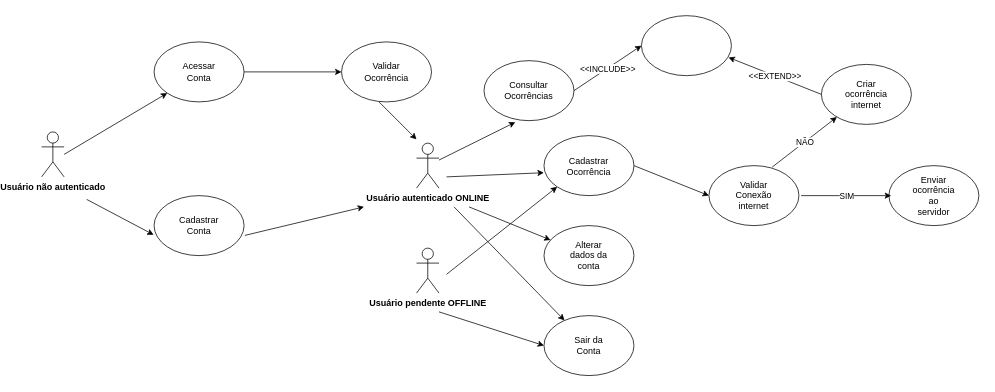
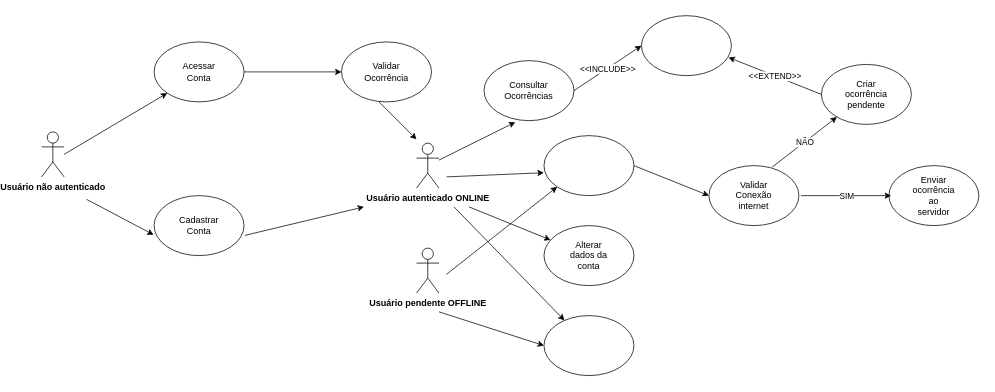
  <mxCell id="0" />
  <mxCell id="1" parent="0" />
  <mxCell id="2" value="Usuário não autenticado" style="shape=umlActor;verticalLabelPosition=bottom;verticalAlign=top;html=1;outlineConnect=0;fontStyle=1" vertex="1" parent="1"><mxGeometry x="20" y="175" width="30" height="60" as="geometry" /></mxCell>
  <mxCell id="3" value="" style="ellipse;whiteSpace=wrap;html=1;" vertex="1" parent="1"><mxGeometry x="170" y="55" width="120" height="80" as="geometry" /></mxCell>
  <mxCell id="4" value="" style="endArrow=classic;html=1;rounded=0;entryX=0;entryY=1;entryDx=0;entryDy=0;" edge="1" parent="1" target="3"><mxGeometry width="50" height="50" relative="1" as="geometry"><mxPoint x="50" y="205" as="sourcePoint" /><mxPoint x="140" y="135" as="targetPoint" /></mxGeometry></mxCell>
  <mxCell id="5" value="Acessar Conta" style="text;html=1;strokeColor=none;fillColor=none;align=center;verticalAlign=middle;whiteSpace=wrap;rounded=0;" vertex="1" parent="1"><mxGeometry x="200" y="80" width="60" height="30" as="geometry" /></mxCell>
  <mxCell id="6" value="" style="ellipse;whiteSpace=wrap;html=1;" vertex="1" parent="1"><mxGeometry x="170" y="260" width="120" height="80" as="geometry" /></mxCell>
  <mxCell id="7" value="Cadastrar Conta" style="text;html=1;strokeColor=none;fillColor=none;align=center;verticalAlign=middle;whiteSpace=wrap;rounded=0;" vertex="1" parent="1"><mxGeometry x="200" y="285" width="60" height="30" as="geometry" /></mxCell>
  <mxCell id="8" value="" style="ellipse;whiteSpace=wrap;html=1;" vertex="1" parent="1"><mxGeometry x="420" y="55" width="120" height="80" as="geometry" /></mxCell>
  <mxCell id="9" value="Validar Ocorrência" style="text;html=1;strokeColor=none;fillColor=none;align=center;verticalAlign=middle;whiteSpace=wrap;rounded=0;" vertex="1" parent="1"><mxGeometry x="450" y="80" width="60" height="30" as="geometry" /></mxCell>
  <mxCell id="10" value="Usuário autenticado ONLINE" style="shape=umlActor;verticalLabelPosition=bottom;verticalAlign=top;html=1;outlineConnect=0;fontStyle=1" vertex="1" parent="1"><mxGeometry x="520" y="190" width="30" height="60" as="geometry" /></mxCell>
  <mxCell id="11" value="" style="endArrow=classic;html=1;rounded=0;exitX=1;exitY=0.5;exitDx=0;exitDy=0;entryX=0;entryY=0.5;entryDx=0;entryDy=0;" edge="1" parent="1" source="3" target="8"><mxGeometry width="50" height="50" relative="1" as="geometry"><mxPoint x="300" y="125" as="sourcePoint" /><mxPoint x="350" y="75" as="targetPoint" /></mxGeometry></mxCell>
  <mxCell id="12" value="" style="endArrow=classic;html=1;rounded=0;entryX=-0.005;entryY=0.653;entryDx=0;entryDy=0;entryPerimeter=0;" edge="1" parent="1" target="6"><mxGeometry width="50" height="50" relative="1" as="geometry"><mxPoint x="80" y="265" as="sourcePoint" /><mxPoint x="110" y="315" as="targetPoint" /></mxGeometry></mxCell>
  <mxCell id="13" value="" style="endArrow=classic;html=1;rounded=0;" edge="1" parent="1"><mxGeometry width="50" height="50" relative="1" as="geometry"><mxPoint x="470" y="135" as="sourcePoint" /><mxPoint x="520" y="185" as="targetPoint" /></mxGeometry></mxCell>
  <mxCell id="14" value="" style="endArrow=classic;html=1;rounded=0;exitX=1.009;exitY=0.663;exitDx=0;exitDy=0;exitPerimeter=0;" edge="1" parent="1" source="6"><mxGeometry width="50" height="50" relative="1" as="geometry"><mxPoint x="400" y="335" as="sourcePoint" /><mxPoint x="450" y="275" as="targetPoint" /></mxGeometry></mxCell>
  <mxCell id="15" value="" style="ellipse;whiteSpace=wrap;html=1;" vertex="1" parent="1"><mxGeometry x="610" y="80" width="120" height="80" as="geometry" /></mxCell>
  <mxCell id="16" value="Consultar Ocorrências" style="text;html=1;strokeColor=none;fillColor=none;align=center;verticalAlign=middle;whiteSpace=wrap;rounded=0;" vertex="1" parent="1"><mxGeometry x="640" y="105" width="60" height="30" as="geometry" /></mxCell>
  <mxCell id="17" value="" style="endArrow=classic;html=1;rounded=0;entryX=0;entryY=0.5;entryDx=0;entryDy=0;exitX=1;exitY=0.5;exitDx=0;exitDy=0;" edge="1" parent="1" source="15" target="19"><mxGeometry relative="1" as="geometry"><mxPoint x="883" y="55" as="sourcePoint" /><mxPoint x="983" y="55" as="targetPoint" /></mxGeometry></mxCell>
  <mxCell id="18" value="&amp;lt;&amp;lt;INCLUDE&amp;gt;&amp;gt;" style="edgeLabel;resizable=0;html=1;align=center;verticalAlign=middle;" connectable="0" vertex="1" parent="17"><mxGeometry relative="1" as="geometry" /></mxCell>
  <mxCell id="19" value="" style="ellipse;whiteSpace=wrap;html=1;" vertex="1" parent="1"><mxGeometry x="820" y="20" width="120" height="80" as="geometry" /></mxCell>
  <mxCell id="20" value="" style="ellipse;whiteSpace=wrap;html=1;" vertex="1" parent="1"><mxGeometry x="690" y="180" width="120" height="80" as="geometry" /></mxCell>
  <mxCell id="21" value="" style="ellipse;whiteSpace=wrap;html=1;" vertex="1" parent="1"><mxGeometry x="690" y="300" width="120" height="80" as="geometry" /></mxCell>
  <mxCell id="22" value="" style="ellipse;whiteSpace=wrap;html=1;" vertex="1" parent="1"><mxGeometry x="690" y="420" width="120" height="80" as="geometry" /></mxCell>
- <mxCell id="23" value="Cadastrar Ocorrência" style="text;html=1;strokeColor=none;fillColor=none;align=center;verticalAlign=middle;whiteSpace=wrap;rounded=0;" vertex="1" parent="1"><mxGeometry x="720" y="206" width="60" height="30" as="geometry" /></mxCell>
  <mxCell id="24" value="" style="endArrow=classic;html=1;rounded=0;entryX=0.348;entryY=1.026;entryDx=0;entryDy=0;entryPerimeter=0;" edge="1" parent="1" source="10" target="15"><mxGeometry width="50" height="50" relative="1" as="geometry"><mxPoint x="680" y="215" as="sourcePoint" /><mxPoint x="730" y="165" as="targetPoint" /></mxGeometry></mxCell>
  <mxCell id="25" value="Alterar dados da conta" style="text;html=1;strokeColor=none;fillColor=none;align=center;verticalAlign=middle;whiteSpace=wrap;rounded=0;" vertex="1" parent="1"><mxGeometry x="720" y="325" width="60" height="30" as="geometry" /></mxCell>
  <mxCell id="26" value="" style="endArrow=classic;html=1;rounded=0;" edge="1" parent="1" target="21"><mxGeometry width="50" height="50" relative="1" as="geometry"><mxPoint x="590" y="275" as="sourcePoint" /><mxPoint x="810" y="295" as="targetPoint" /></mxGeometry></mxCell>
- <mxCell id="27" value="Sair da Conta" style="text;html=1;strokeColor=none;fillColor=none;align=center;verticalAlign=middle;whiteSpace=wrap;rounded=0;" vertex="1" parent="1"><mxGeometry x="720" y="445" width="60" height="30" as="geometry" /></mxCell>
  <mxCell id="28" value="" style="endArrow=classic;html=1;rounded=0;" edge="1" parent="1" target="22"><mxGeometry width="50" height="50" relative="1" as="geometry"><mxPoint x="570" y="275" as="sourcePoint" /><mxPoint x="800" y="335" as="targetPoint" /></mxGeometry></mxCell>
  <mxCell id="29" value="&lt;b&gt;Usuário pendente OFFLINE&lt;/b&gt;" style="shape=umlActor;verticalLabelPosition=bottom;verticalAlign=top;html=1;outlineConnect=0;" vertex="1" parent="1"><mxGeometry x="520" y="330" width="30" height="60" as="geometry" /></mxCell>
  <mxCell id="30" value="" style="endArrow=classic;html=1;rounded=0;entryX=0;entryY=1;entryDx=0;entryDy=0;" edge="1" parent="1" target="20"><mxGeometry width="50" height="50" relative="1" as="geometry"><mxPoint x="560" y="365" as="sourcePoint" /><mxPoint x="730" y="345" as="targetPoint" /></mxGeometry></mxCell>
  <mxCell id="31" value="" style="endArrow=classic;html=1;rounded=0;entryX=0;entryY=0.5;entryDx=0;entryDy=0;" edge="1" parent="1" target="22"><mxGeometry width="50" height="50" relative="1" as="geometry"><mxPoint x="550" y="415" as="sourcePoint" /><mxPoint x="780" y="365" as="targetPoint" /></mxGeometry></mxCell>
  <mxCell id="32" value="" style="endArrow=classic;html=1;rounded=0;entryX=-0.001;entryY=0.618;entryDx=0;entryDy=0;entryPerimeter=0;" edge="1" parent="1" target="20"><mxGeometry width="50" height="50" relative="1" as="geometry"><mxPoint x="560" y="235" as="sourcePoint" /><mxPoint x="760" y="175" as="targetPoint" /></mxGeometry></mxCell>
  <mxCell id="33" value="" style="ellipse;whiteSpace=wrap;html=1;" vertex="1" parent="1"><mxGeometry x="910" y="220" width="120" height="80" as="geometry" /></mxCell>
  <mxCell id="34" value="Validar Conexão internet" style="text;html=1;strokeColor=none;fillColor=none;align=center;verticalAlign=middle;whiteSpace=wrap;rounded=0;" vertex="1" parent="1"><mxGeometry x="940" y="245" width="60" height="30" as="geometry" /></mxCell>
  <mxCell id="35" value="" style="endArrow=classic;html=1;rounded=0;entryX=0;entryY=0.5;entryDx=0;entryDy=0;exitX=1;exitY=0.5;exitDx=0;exitDy=0;" edge="1" parent="1" source="20" target="33"><mxGeometry width="50" height="50" relative="1" as="geometry"><mxPoint x="1020" y="195" as="sourcePoint" /><mxPoint x="1070" y="145" as="targetPoint" /></mxGeometry></mxCell>
  <mxCell id="36" value="" style="ellipse;whiteSpace=wrap;html=1;" vertex="1" parent="1"><mxGeometry x="1150" y="220" width="120" height="80" as="geometry" /></mxCell>
  <mxCell id="37" value="" style="endArrow=classic;html=1;rounded=0;entryX=0;entryY=0.5;entryDx=0;entryDy=0;" edge="1" parent="1"><mxGeometry relative="1" as="geometry"><mxPoint x="1033" y="260" as="sourcePoint" /><mxPoint x="1153" y="260" as="targetPoint" /></mxGeometry></mxCell>
  <mxCell id="38" value="SIM" style="edgeLabel;resizable=0;html=1;align=center;verticalAlign=middle;" connectable="0" vertex="1" parent="37"><mxGeometry relative="1" as="geometry" /></mxCell>
  <mxCell id="39" value="Enviar ocorrência ao servidor" style="text;html=1;strokeColor=none;fillColor=none;align=center;verticalAlign=middle;whiteSpace=wrap;rounded=0;" vertex="1" parent="1"><mxGeometry x="1180" y="245" width="60" height="30" as="geometry" /></mxCell>
  <mxCell id="40" value="" style="ellipse;whiteSpace=wrap;html=1;" vertex="1" parent="1"><mxGeometry x="1060" y="85" width="120" height="80" as="geometry" /></mxCell>
- <mxCell id="41" value="Criar ocorrência internet" style="text;html=1;strokeColor=none;fillColor=none;align=center;verticalAlign=middle;whiteSpace=wrap;rounded=0;" vertex="1" parent="1"><mxGeometry x="1090" y="110" width="60" height="30" as="geometry" /></mxCell>
+ <mxCell id="41" value="Criar ocorrência pendente" style="text;html=1;strokeColor=none;fillColor=none;align=center;verticalAlign=middle;whiteSpace=wrap;rounded=0;" vertex="1" parent="1"><mxGeometry x="1090" y="110" width="60" height="30" as="geometry" /></mxCell>
  <mxCell id="42" value="" style="endArrow=classic;html=1;rounded=0;exitX=0.703;exitY=0.024;exitDx=0;exitDy=0;exitPerimeter=0;" edge="1" parent="1" source="33" target="40"><mxGeometry relative="1" as="geometry"><mxPoint x="990" y="190" as="sourcePoint" /><mxPoint x="1090" y="190" as="targetPoint" /></mxGeometry></mxCell>
  <mxCell id="43" value="NÃO" style="edgeLabel;resizable=0;html=1;align=center;verticalAlign=middle;" connectable="0" vertex="1" parent="42"><mxGeometry relative="1" as="geometry" /></mxCell>
  <mxCell id="44" value="" style="endArrow=classic;html=1;rounded=0;entryX=0.968;entryY=0.696;entryDx=0;entryDy=0;entryPerimeter=0;exitX=0;exitY=0.5;exitDx=0;exitDy=0;" edge="1" parent="1" source="40" target="19"><mxGeometry relative="1" as="geometry"><mxPoint x="960" y="120" as="sourcePoint" /><mxPoint x="1060" y="120" as="targetPoint" /></mxGeometry></mxCell>
  <mxCell id="45" value="&amp;lt;&amp;lt;EXTEND&amp;gt;&amp;gt;" style="edgeLabel;resizable=0;html=1;align=center;verticalAlign=middle;" connectable="0" vertex="1" parent="44"><mxGeometry relative="1" as="geometry" /></mxCell>
